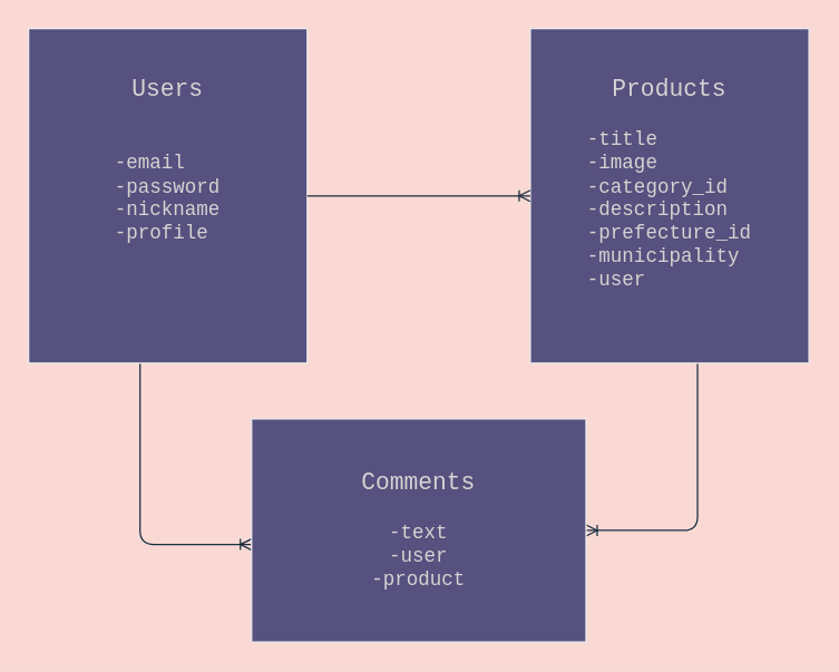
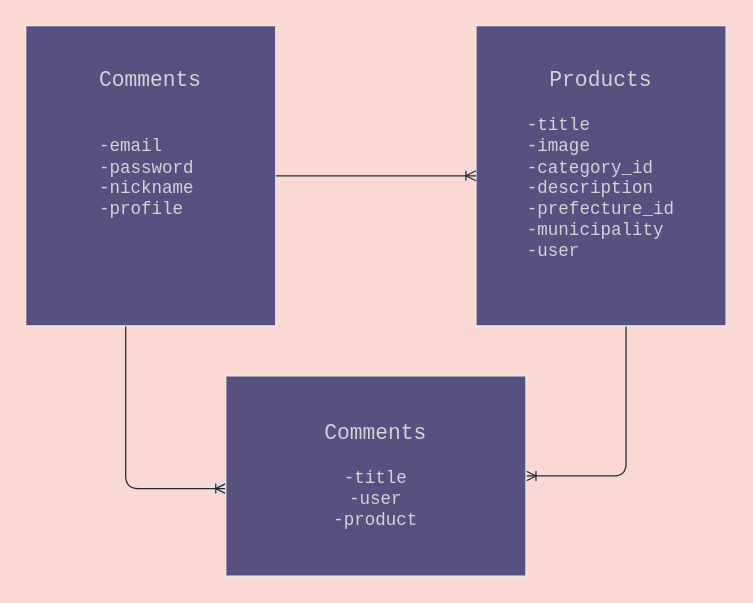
  <mxCell id="0" />
  <mxCell id="1" parent="0" />
  <mxCell id="2" style="edgeStyle=orthogonalEdgeStyle;curved=0;rounded=1;sketch=0;orthogonalLoop=1;jettySize=auto;html=1;strokeColor=#182E3E;endArrow=ERoneToMany;endFill=0;" edge="1" parent="1" source="3" target="11"><mxGeometry relative="1" as="geometry"><Array as="points"><mxPoint x="500" y="380" /></Array></mxGeometry></mxCell>
  <mxCell id="3" value="" style="shape=table;html=1;whiteSpace=wrap;startSize=0;container=1;collapsible=0;childLayout=tableLayout;fillColor=#56517E;strokeColor=#EEEEEE;fontColor=#FFFFFF;" vertex="1" parent="1"><mxGeometry x="380" y="20" width="200" height="240" as="geometry" /></mxCell>
  <mxCell id="4" value="" style="shape=partialRectangle;html=1;whiteSpace=wrap;collapsible=0;dropTarget=0;pointerEvents=0;fillColor=none;top=0;left=0;bottom=0;right=0;points=[[0,0.5],[1,0.5]];portConstraint=eastwest;strokeColor=#EEEEEE;fontColor=#FFFFFF;" vertex="1" parent="3"><mxGeometry width="200" height="240" as="geometry" /></mxCell>
  <mxCell id="5" value="&lt;div style=&quot;color: rgb(212 , 212 , 212) ; font-family: &amp;#34;menlo&amp;#34; , &amp;#34;monaco&amp;#34; , &amp;#34;courier new&amp;#34; , monospace ; font-style: normal ; font-weight: 400 ; letter-spacing: normal ; text-align: center ; text-indent: 0px ; text-transform: none ; word-spacing: 0px&quot;&gt;&lt;font style=&quot;font-size: 17px&quot;&gt;Products&lt;/font&gt;&lt;/div&gt;&lt;div style=&quot;color: rgb(212 , 212 , 212) ; font-family: &amp;#34;menlo&amp;#34; , &amp;#34;monaco&amp;#34; , &amp;#34;courier new&amp;#34; , monospace ; font-style: normal ; font-weight: 400 ; letter-spacing: normal ; text-align: center ; text-indent: 0px ; text-transform: none ; word-spacing: 0px ; font-size: 14px&quot;&gt;&lt;font style=&quot;font-size: 14px&quot;&gt;&lt;br&gt;&lt;/font&gt;&lt;/div&gt;&lt;div style=&quot;text-align: left ; color: rgb(212 , 212 , 212) ; font-family: &amp;#34;menlo&amp;#34; , &amp;#34;monaco&amp;#34; , &amp;#34;courier new&amp;#34; , monospace ; font-style: normal ; font-weight: 400 ; letter-spacing: normal ; text-indent: 0px ; text-transform: none ; word-spacing: 0px ; font-size: 14px&quot;&gt;&lt;font style=&quot;font-size: 14px&quot;&gt;-title&lt;/font&gt;&lt;/div&gt;&lt;div style=&quot;text-align: left ; color: rgb(212 , 212 , 212) ; font-family: &amp;#34;menlo&amp;#34; , &amp;#34;monaco&amp;#34; , &amp;#34;courier new&amp;#34; , monospace ; font-style: normal ; font-weight: 400 ; letter-spacing: normal ; text-indent: 0px ; text-transform: none ; word-spacing: 0px ; font-size: 14px&quot;&gt;&lt;font style=&quot;font-size: 14px&quot;&gt;-image&lt;/font&gt;&lt;/div&gt;&lt;div style=&quot;text-align: left ; color: rgb(212 , 212 , 212) ; font-family: &amp;#34;menlo&amp;#34; , &amp;#34;monaco&amp;#34; , &amp;#34;courier new&amp;#34; , monospace ; font-style: normal ; font-weight: 400 ; letter-spacing: normal ; text-indent: 0px ; text-transform: none ; word-spacing: 0px ; font-size: 14px&quot;&gt;&lt;font style=&quot;font-size: 14px&quot;&gt;-category_id&lt;/font&gt;&lt;/div&gt;&lt;div style=&quot;text-align: left ; color: rgb(212 , 212 , 212) ; font-family: &amp;#34;menlo&amp;#34; , &amp;#34;monaco&amp;#34; , &amp;#34;courier new&amp;#34; , monospace ; font-style: normal ; font-weight: 400 ; letter-spacing: normal ; text-indent: 0px ; text-transform: none ; word-spacing: 0px ; font-size: 14px&quot;&gt;&lt;font style=&quot;font-size: 14px&quot;&gt;-description&lt;/font&gt;&lt;/div&gt;&lt;div style=&quot;text-align: left ; color: rgb(212 , 212 , 212) ; font-family: &amp;#34;menlo&amp;#34; , &amp;#34;monaco&amp;#34; , &amp;#34;courier new&amp;#34; , monospace ; font-style: normal ; font-weight: 400 ; letter-spacing: normal ; text-indent: 0px ; text-transform: none ; word-spacing: 0px ; font-size: 14px&quot;&gt;&lt;font style=&quot;font-size: 14px&quot;&gt;-prefecture_id&lt;/font&gt;&lt;/div&gt;&lt;div style=&quot;text-align: left ; color: rgb(212 , 212 , 212) ; font-family: &amp;#34;menlo&amp;#34; , &amp;#34;monaco&amp;#34; , &amp;#34;courier new&amp;#34; , monospace ; font-style: normal ; font-weight: 400 ; letter-spacing: normal ; text-indent: 0px ; text-transform: none ; word-spacing: 0px ; font-size: 14px&quot;&gt;&lt;font style=&quot;font-size: 14px&quot;&gt;-municipality&lt;/font&gt;&lt;/div&gt;&lt;div style=&quot;text-align: left ; color: rgb(212 , 212 , 212) ; font-family: &amp;#34;menlo&amp;#34; , &amp;#34;monaco&amp;#34; , &amp;#34;courier new&amp;#34; , monospace ; font-style: normal ; font-weight: 400 ; letter-spacing: normal ; text-indent: 0px ; text-transform: none ; word-spacing: 0px ; font-size: 14px&quot;&gt;&lt;font style=&quot;font-size: 14px&quot;&gt;-user&lt;/font&gt;&lt;/div&gt;&lt;div style=&quot;text-align: left ; color: rgb(212 , 212 , 212) ; font-family: &amp;#34;menlo&amp;#34; , &amp;#34;monaco&amp;#34; , &amp;#34;courier new&amp;#34; , monospace ; font-style: normal ; font-weight: 400 ; letter-spacing: normal ; text-indent: 0px ; text-transform: none ; word-spacing: 0px ; font-size: 14px&quot;&gt;&lt;font style=&quot;font-size: 14px&quot;&gt;&lt;br&gt;&lt;/font&gt;&lt;/div&gt;" style="shape=partialRectangle;html=1;whiteSpace=wrap;connectable=0;overflow=hidden;fillColor=none;top=0;left=0;bottom=0;right=0;strokeColor=#EEEEEE;fontColor=#FFFFFF;" vertex="1" parent="4"><mxGeometry width="200" height="240" as="geometry" /></mxCell>
  <mxCell id="6" style="edgeStyle=orthogonalEdgeStyle;curved=0;rounded=1;sketch=0;orthogonalLoop=1;jettySize=auto;html=1;entryX=0;entryY=0.563;entryDx=0;entryDy=0;entryPerimeter=0;strokeColor=#182E3E;endArrow=ERoneToMany;endFill=0;" edge="1" parent="1" source="7" target="11"><mxGeometry relative="1" as="geometry"><Array as="points"><mxPoint x="100" y="390" /></Array></mxGeometry></mxCell>
  <mxCell id="7" value="" style="shape=table;html=1;whiteSpace=wrap;startSize=0;container=1;collapsible=0;childLayout=tableLayout;fillColor=#56517E;strokeColor=#EEEEEE;fontColor=#FFFFFF;" vertex="1" parent="1"><mxGeometry x="20" y="20" width="200" height="240" as="geometry" /></mxCell>
  <mxCell id="8" value="" style="shape=partialRectangle;html=1;whiteSpace=wrap;collapsible=0;dropTarget=0;pointerEvents=0;fillColor=none;top=0;left=0;bottom=0;right=0;points=[[0,0.5],[1,0.5]];portConstraint=eastwest;strokeColor=#EEEEEE;fontColor=#FFFFFF;" vertex="1" parent="7"><mxGeometry width="200" height="240" as="geometry" /></mxCell>
- <mxCell id="9" value="&lt;div style=&quot;color: rgb(212 , 212 , 212) ; font-family: &amp;#34;menlo&amp;#34; , &amp;#34;monaco&amp;#34; , &amp;#34;courier new&amp;#34; , monospace ; font-style: normal ; font-weight: 400 ; letter-spacing: normal ; text-align: center ; text-indent: 0px ; text-transform: none ; word-spacing: 0px&quot;&gt;&lt;span style=&quot;color: rgb(212 , 212 , 212)&quot;&gt;&lt;font style=&quot;font-size: 17px&quot;&gt;Users&lt;/font&gt;&lt;/span&gt;&lt;/div&gt;&lt;div style=&quot;color: rgb(212 , 212 , 212) ; font-family: &amp;#34;menlo&amp;#34; , &amp;#34;monaco&amp;#34; , &amp;#34;courier new&amp;#34; , monospace ; font-style: normal ; font-weight: 400 ; letter-spacing: normal ; text-align: center ; text-indent: 0px ; text-transform: none ; word-spacing: 0px ; font-size: 14px&quot;&gt;&lt;br&gt;&lt;/div&gt;&lt;div style=&quot;color: rgb(212 , 212 , 212) ; font-family: &amp;#34;menlo&amp;#34; , &amp;#34;monaco&amp;#34; , &amp;#34;courier new&amp;#34; , monospace ; font-style: normal ; font-weight: 400 ; letter-spacing: normal ; text-align: center ; text-indent: 0px ; text-transform: none ; word-spacing: 0px ; font-size: 14px&quot;&gt;&lt;br&gt;&lt;/div&gt;&lt;div style=&quot;text-align: left ; color: rgb(212 , 212 , 212) ; font-family: &amp;#34;menlo&amp;#34; , &amp;#34;monaco&amp;#34; , &amp;#34;courier new&amp;#34; , monospace ; font-style: normal ; font-weight: 400 ; letter-spacing: normal ; text-indent: 0px ; text-transform: none ; word-spacing: 0px ; font-size: 14px&quot;&gt;&lt;span style=&quot;color: rgb(212 , 212 , 212)&quot;&gt;&lt;font style=&quot;font-size: 14px&quot;&gt;-email&lt;/font&gt;&lt;/span&gt;&lt;/div&gt;&lt;div style=&quot;text-align: left ; color: rgb(212 , 212 , 212) ; font-family: &amp;#34;menlo&amp;#34; , &amp;#34;monaco&amp;#34; , &amp;#34;courier new&amp;#34; , monospace ; font-style: normal ; font-weight: 400 ; letter-spacing: normal ; text-indent: 0px ; text-transform: none ; word-spacing: 0px ; font-size: 14px&quot;&gt;&lt;font style=&quot;font-size: 14px&quot;&gt;-password&lt;/font&gt;&lt;/div&gt;&lt;div style=&quot;text-align: left ; color: rgb(212 , 212 , 212) ; font-family: &amp;#34;menlo&amp;#34; , &amp;#34;monaco&amp;#34; , &amp;#34;courier new&amp;#34; , monospace ; font-style: normal ; font-weight: 400 ; letter-spacing: normal ; text-indent: 0px ; text-transform: none ; word-spacing: 0px ; font-size: 14px&quot;&gt;&lt;font style=&quot;font-size: 14px&quot;&gt;-nickname&lt;/font&gt;&lt;/div&gt;&lt;div style=&quot;text-align: left ; color: rgb(212 , 212 , 212) ; font-family: &amp;#34;menlo&amp;#34; , &amp;#34;monaco&amp;#34; , &amp;#34;courier new&amp;#34; , monospace ; font-style: normal ; font-weight: 400 ; letter-spacing: normal ; text-indent: 0px ; text-transform: none ; word-spacing: 0px ; font-size: 14px&quot;&gt;&lt;font style=&quot;font-size: 14px&quot;&gt;-profile&lt;/font&gt;&lt;/div&gt;&lt;div style=&quot;text-align: left ; color: rgb(212 , 212 , 212) ; font-family: &amp;#34;menlo&amp;#34; , &amp;#34;monaco&amp;#34; , &amp;#34;courier new&amp;#34; , monospace ; font-style: normal ; font-weight: 400 ; letter-spacing: normal ; text-indent: 0px ; text-transform: none ; word-spacing: 0px ; font-size: 14px&quot;&gt;&lt;font style=&quot;font-size: 14px&quot;&gt;&lt;br&gt;&lt;/font&gt;&lt;/div&gt;&lt;div style=&quot;text-align: left ; color: rgb(212 , 212 , 212) ; font-family: &amp;#34;menlo&amp;#34; , &amp;#34;monaco&amp;#34; , &amp;#34;courier new&amp;#34; , monospace ; font-style: normal ; font-weight: 400 ; letter-spacing: normal ; text-indent: 0px ; text-transform: none ; word-spacing: 0px ; font-size: 14px&quot;&gt;&lt;font style=&quot;font-size: 14px&quot;&gt;&lt;br&gt;&lt;/font&gt;&lt;/div&gt;&lt;div style=&quot;text-align: left ; color: rgb(212 , 212 , 212) ; font-family: &amp;#34;menlo&amp;#34; , &amp;#34;monaco&amp;#34; , &amp;#34;courier new&amp;#34; , monospace ; font-style: normal ; font-weight: 400 ; letter-spacing: normal ; text-indent: 0px ; text-transform: none ; word-spacing: 0px ; font-size: 14px&quot;&gt;&lt;font style=&quot;font-size: 14px&quot;&gt;&lt;br&gt;&lt;/font&gt;&lt;/div&gt;" style="shape=partialRectangle;html=1;whiteSpace=wrap;connectable=0;overflow=hidden;fillColor=none;top=0;left=0;bottom=0;right=0;strokeColor=#EEEEEE;fontColor=#FFFFFF;" vertex="1" parent="8"><mxGeometry width="200" height="240" as="geometry" /></mxCell>
+ <mxCell id="9" value="&lt;div style=&quot;color: rgb(212 , 212 , 212) ; font-family: &amp;#34;menlo&amp;#34; , &amp;#34;monaco&amp;#34; , &amp;#34;courier new&amp;#34; , monospace ; font-style: normal ; font-weight: 400 ; letter-spacing: normal ; text-align: center ; text-indent: 0px ; text-transform: none ; word-spacing: 0px&quot;&gt;&lt;span style=&quot;color: rgb(212 , 212 , 212)&quot;&gt;&lt;font style=&quot;font-size: 17px&quot;&gt;Comments&lt;/font&gt;&lt;/span&gt;&lt;/div&gt;&lt;div style=&quot;color: rgb(212 , 212 , 212) ; font-family: &amp;#34;menlo&amp;#34; , &amp;#34;monaco&amp;#34; , &amp;#34;courier new&amp;#34; , monospace ; font-style: normal ; font-weight: 400 ; letter-spacing: normal ; text-align: center ; text-indent: 0px ; text-transform: none ; word-spacing: 0px ; font-size: 14px&quot;&gt;&lt;br&gt;&lt;/div&gt;&lt;div style=&quot;color: rgb(212 , 212 , 212) ; font-family: &amp;#34;menlo&amp;#34; , &amp;#34;monaco&amp;#34; , &amp;#34;courier new&amp;#34; , monospace ; font-style: normal ; font-weight: 400 ; letter-spacing: normal ; text-align: center ; text-indent: 0px ; text-transform: none ; word-spacing: 0px ; font-size: 14px&quot;&gt;&lt;br&gt;&lt;/div&gt;&lt;div style=&quot;text-align: left ; color: rgb(212 , 212 , 212) ; font-family: &amp;#34;menlo&amp;#34; , &amp;#34;monaco&amp;#34; , &amp;#34;courier new&amp;#34; , monospace ; font-style: normal ; font-weight: 400 ; letter-spacing: normal ; text-indent: 0px ; text-transform: none ; word-spacing: 0px ; font-size: 14px&quot;&gt;&lt;span style=&quot;color: rgb(212 , 212 , 212)&quot;&gt;&lt;font style=&quot;font-size: 14px&quot;&gt;-email&lt;/font&gt;&lt;/span&gt;&lt;/div&gt;&lt;div style=&quot;text-align: left ; color: rgb(212 , 212 , 212) ; font-family: &amp;#34;menlo&amp;#34; , &amp;#34;monaco&amp;#34; , &amp;#34;courier new&amp;#34; , monospace ; font-style: normal ; font-weight: 400 ; letter-spacing: normal ; text-indent: 0px ; text-transform: none ; word-spacing: 0px ; font-size: 14px&quot;&gt;&lt;font style=&quot;font-size: 14px&quot;&gt;-password&lt;/font&gt;&lt;/div&gt;&lt;div style=&quot;text-align: left ; color: rgb(212 , 212 , 212) ; font-family: &amp;#34;menlo&amp;#34; , &amp;#34;monaco&amp;#34; , &amp;#34;courier new&amp;#34; , monospace ; font-style: normal ; font-weight: 400 ; letter-spacing: normal ; text-indent: 0px ; text-transform: none ; word-spacing: 0px ; font-size: 14px&quot;&gt;&lt;font style=&quot;font-size: 14px&quot;&gt;-nickname&lt;/font&gt;&lt;/div&gt;&lt;div style=&quot;text-align: left ; color: rgb(212 , 212 , 212) ; font-family: &amp;#34;menlo&amp;#34; , &amp;#34;monaco&amp;#34; , &amp;#34;courier new&amp;#34; , monospace ; font-style: normal ; font-weight: 400 ; letter-spacing: normal ; text-indent: 0px ; text-transform: none ; word-spacing: 0px ; font-size: 14px&quot;&gt;&lt;font style=&quot;font-size: 14px&quot;&gt;-profile&lt;/font&gt;&lt;/div&gt;&lt;div style=&quot;text-align: left ; color: rgb(212 , 212 , 212) ; font-family: &amp;#34;menlo&amp;#34; , &amp;#34;monaco&amp;#34; , &amp;#34;courier new&amp;#34; , monospace ; font-style: normal ; font-weight: 400 ; letter-spacing: normal ; text-indent: 0px ; text-transform: none ; word-spacing: 0px ; font-size: 14px&quot;&gt;&lt;font style=&quot;font-size: 14px&quot;&gt;&lt;br&gt;&lt;/font&gt;&lt;/div&gt;&lt;div style=&quot;text-align: left ; color: rgb(212 , 212 , 212) ; font-family: &amp;#34;menlo&amp;#34; , &amp;#34;monaco&amp;#34; , &amp;#34;courier new&amp;#34; , monospace ; font-style: normal ; font-weight: 400 ; letter-spacing: normal ; text-indent: 0px ; text-transform: none ; word-spacing: 0px ; font-size: 14px&quot;&gt;&lt;font style=&quot;font-size: 14px&quot;&gt;&lt;br&gt;&lt;/font&gt;&lt;/div&gt;&lt;div style=&quot;text-align: left ; color: rgb(212 , 212 , 212) ; font-family: &amp;#34;menlo&amp;#34; , &amp;#34;monaco&amp;#34; , &amp;#34;courier new&amp;#34; , monospace ; font-style: normal ; font-weight: 400 ; letter-spacing: normal ; text-indent: 0px ; text-transform: none ; word-spacing: 0px ; font-size: 14px&quot;&gt;&lt;font style=&quot;font-size: 14px&quot;&gt;&lt;br&gt;&lt;/font&gt;&lt;/div&gt;" style="shape=partialRectangle;html=1;whiteSpace=wrap;connectable=0;overflow=hidden;fillColor=none;top=0;left=0;bottom=0;right=0;strokeColor=#EEEEEE;fontColor=#FFFFFF;" vertex="1" parent="8"><mxGeometry width="200" height="240" as="geometry" /></mxCell>
  <mxCell id="10" value="" style="shape=table;html=1;whiteSpace=wrap;startSize=0;container=1;collapsible=0;childLayout=tableLayout;fillColor=#56517E;strokeColor=#EEEEEE;fontColor=#FFFFFF;" vertex="1" parent="1"><mxGeometry x="180" y="300" width="240" height="160" as="geometry" /></mxCell>
  <mxCell id="11" value="" style="shape=partialRectangle;html=1;whiteSpace=wrap;collapsible=0;dropTarget=0;pointerEvents=0;fillColor=none;top=0;left=0;bottom=0;right=0;points=[[0,0.5],[1,0.5]];portConstraint=eastwest;strokeColor=#EEEEEE;fontColor=#FFFFFF;" vertex="1" parent="10"><mxGeometry width="240" height="160" as="geometry" /></mxCell>
- <mxCell id="12" value="&lt;div style=&quot;color: rgb(212 , 212 , 212) ; font-family: &amp;#34;menlo&amp;#34; , &amp;#34;monaco&amp;#34; , &amp;#34;courier new&amp;#34; , monospace ; font-style: normal ; font-weight: 400 ; letter-spacing: normal ; text-align: center ; text-indent: 0px ; text-transform: none ; word-spacing: 0px&quot;&gt;&lt;span style=&quot;color: rgb(212 , 212 , 212)&quot;&gt;&lt;font style=&quot;font-size: 17px&quot;&gt;Comments&lt;/font&gt;&lt;/span&gt;&lt;/div&gt;&lt;div style=&quot;color: rgb(212 , 212 , 212) ; font-family: &amp;#34;menlo&amp;#34; , &amp;#34;monaco&amp;#34; , &amp;#34;courier new&amp;#34; , monospace ; font-style: normal ; font-weight: 400 ; letter-spacing: normal ; text-align: center ; text-indent: 0px ; text-transform: none ; word-spacing: 0px ; font-size: 14px&quot;&gt;&lt;span style=&quot;color: rgb(212 , 212 , 212)&quot;&gt;&lt;font style=&quot;font-size: 14px&quot;&gt;&lt;br&gt;&lt;/font&gt;&lt;/span&gt;&lt;/div&gt;&lt;div style=&quot;color: rgb(212 , 212 , 212) ; font-family: &amp;#34;menlo&amp;#34; , &amp;#34;monaco&amp;#34; , &amp;#34;courier new&amp;#34; , monospace ; font-style: normal ; font-weight: 400 ; letter-spacing: normal ; text-align: center ; text-indent: 0px ; text-transform: none ; word-spacing: 0px ; font-size: 14px&quot;&gt;&lt;span style=&quot;color: rgb(212 , 212 , 212)&quot;&gt;&lt;font style=&quot;font-size: 14px&quot;&gt;-text&lt;/font&gt;&lt;/span&gt;&lt;/div&gt;&lt;div style=&quot;color: rgb(212 , 212 , 212) ; font-family: &amp;#34;menlo&amp;#34; , &amp;#34;monaco&amp;#34; , &amp;#34;courier new&amp;#34; , monospace ; font-style: normal ; font-weight: 400 ; letter-spacing: normal ; text-align: center ; text-indent: 0px ; text-transform: none ; word-spacing: 0px ; font-size: 14px&quot;&gt;&lt;font style=&quot;font-size: 14px&quot;&gt;-user&lt;/font&gt;&lt;/div&gt;&lt;div style=&quot;color: rgb(212 , 212 , 212) ; font-family: &amp;#34;menlo&amp;#34; , &amp;#34;monaco&amp;#34; , &amp;#34;courier new&amp;#34; , monospace ; font-style: normal ; font-weight: 400 ; letter-spacing: normal ; text-align: center ; text-indent: 0px ; text-transform: none ; word-spacing: 0px ; font-size: 14px&quot;&gt;&lt;span&gt;-product&lt;/span&gt;&lt;/div&gt;" style="shape=partialRectangle;html=1;whiteSpace=wrap;connectable=0;overflow=hidden;fillColor=none;top=0;left=0;bottom=0;right=0;strokeColor=#EEEEEE;fontColor=#FFFFFF;" vertex="1" parent="11"><mxGeometry width="240" height="160" as="geometry" /></mxCell>
+ <mxCell id="12" value="&lt;div style=&quot;color: rgb(212 , 212 , 212) ; font-family: &amp;#34;menlo&amp;#34; , &amp;#34;monaco&amp;#34; , &amp;#34;courier new&amp;#34; , monospace ; font-style: normal ; font-weight: 400 ; letter-spacing: normal ; text-align: center ; text-indent: 0px ; text-transform: none ; word-spacing: 0px&quot;&gt;&lt;span style=&quot;color: rgb(212 , 212 , 212)&quot;&gt;&lt;font style=&quot;font-size: 17px&quot;&gt;Comments&lt;/font&gt;&lt;/span&gt;&lt;/div&gt;&lt;div style=&quot;color: rgb(212 , 212 , 212) ; font-family: &amp;#34;menlo&amp;#34; , &amp;#34;monaco&amp;#34; , &amp;#34;courier new&amp;#34; , monospace ; font-style: normal ; font-weight: 400 ; letter-spacing: normal ; text-align: center ; text-indent: 0px ; text-transform: none ; word-spacing: 0px ; font-size: 14px&quot;&gt;&lt;span style=&quot;color: rgb(212 , 212 , 212)&quot;&gt;&lt;font style=&quot;font-size: 14px&quot;&gt;&lt;br&gt;&lt;/font&gt;&lt;/span&gt;&lt;/div&gt;&lt;div style=&quot;color: rgb(212 , 212 , 212) ; font-family: &amp;#34;menlo&amp;#34; , &amp;#34;monaco&amp;#34; , &amp;#34;courier new&amp;#34; , monospace ; font-style: normal ; font-weight: 400 ; letter-spacing: normal ; text-align: center ; text-indent: 0px ; text-transform: none ; word-spacing: 0px ; font-size: 14px&quot;&gt;&lt;span style=&quot;color: rgb(212 , 212 , 212)&quot;&gt;&lt;font style=&quot;font-size: 14px&quot;&gt;-title&lt;/font&gt;&lt;/span&gt;&lt;/div&gt;&lt;div style=&quot;color: rgb(212 , 212 , 212) ; font-family: &amp;#34;menlo&amp;#34; , &amp;#34;monaco&amp;#34; , &amp;#34;courier new&amp;#34; , monospace ; font-style: normal ; font-weight: 400 ; letter-spacing: normal ; text-align: center ; text-indent: 0px ; text-transform: none ; word-spacing: 0px ; font-size: 14px&quot;&gt;&lt;font style=&quot;font-size: 14px&quot;&gt;-user&lt;/font&gt;&lt;/div&gt;&lt;div style=&quot;color: rgb(212 , 212 , 212) ; font-family: &amp;#34;menlo&amp;#34; , &amp;#34;monaco&amp;#34; , &amp;#34;courier new&amp;#34; , monospace ; font-style: normal ; font-weight: 400 ; letter-spacing: normal ; text-align: center ; text-indent: 0px ; text-transform: none ; word-spacing: 0px ; font-size: 14px&quot;&gt;&lt;span&gt;-product&lt;/span&gt;&lt;/div&gt;" style="shape=partialRectangle;html=1;whiteSpace=wrap;connectable=0;overflow=hidden;fillColor=none;top=0;left=0;bottom=0;right=0;strokeColor=#EEEEEE;fontColor=#FFFFFF;" vertex="1" parent="11"><mxGeometry width="240" height="160" as="geometry" /></mxCell>
  <mxCell id="13" style="edgeStyle=orthogonalEdgeStyle;curved=0;rounded=1;sketch=0;orthogonalLoop=1;jettySize=auto;html=1;strokeColor=#182E3E;endArrow=ERoneToMany;endFill=0;" edge="1" parent="1" source="8" target="4"><mxGeometry relative="1" as="geometry" /></mxCell>
